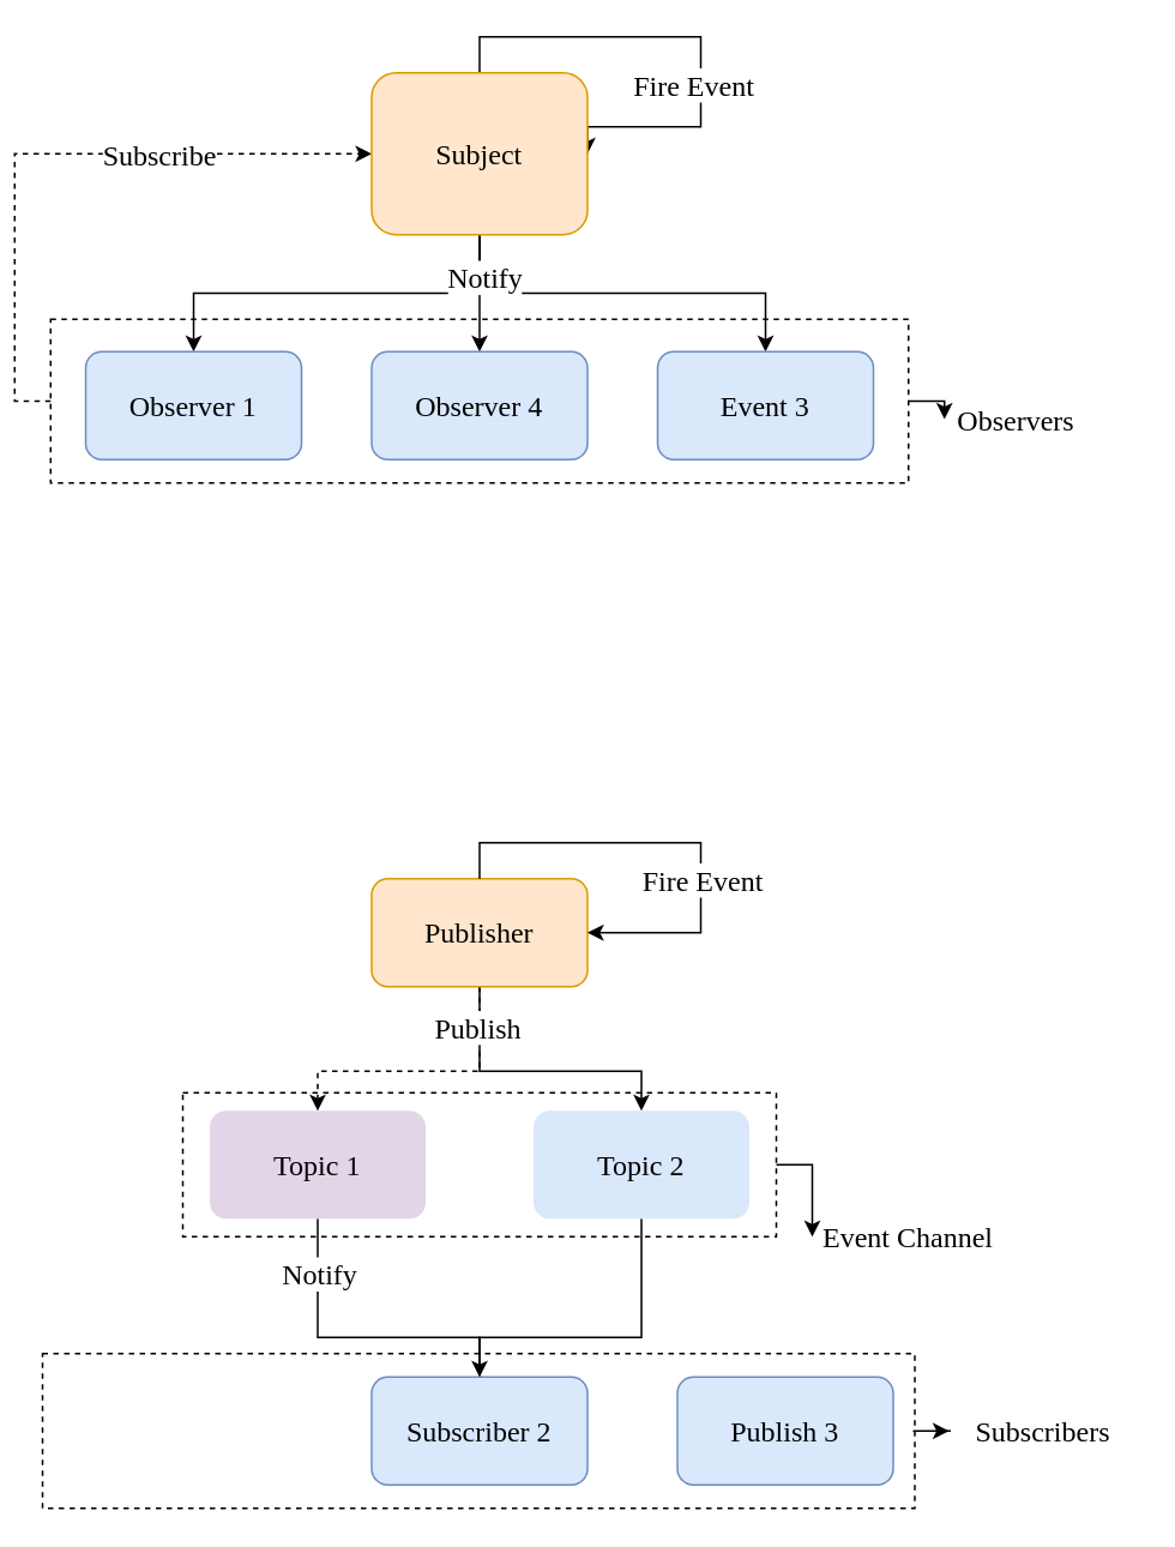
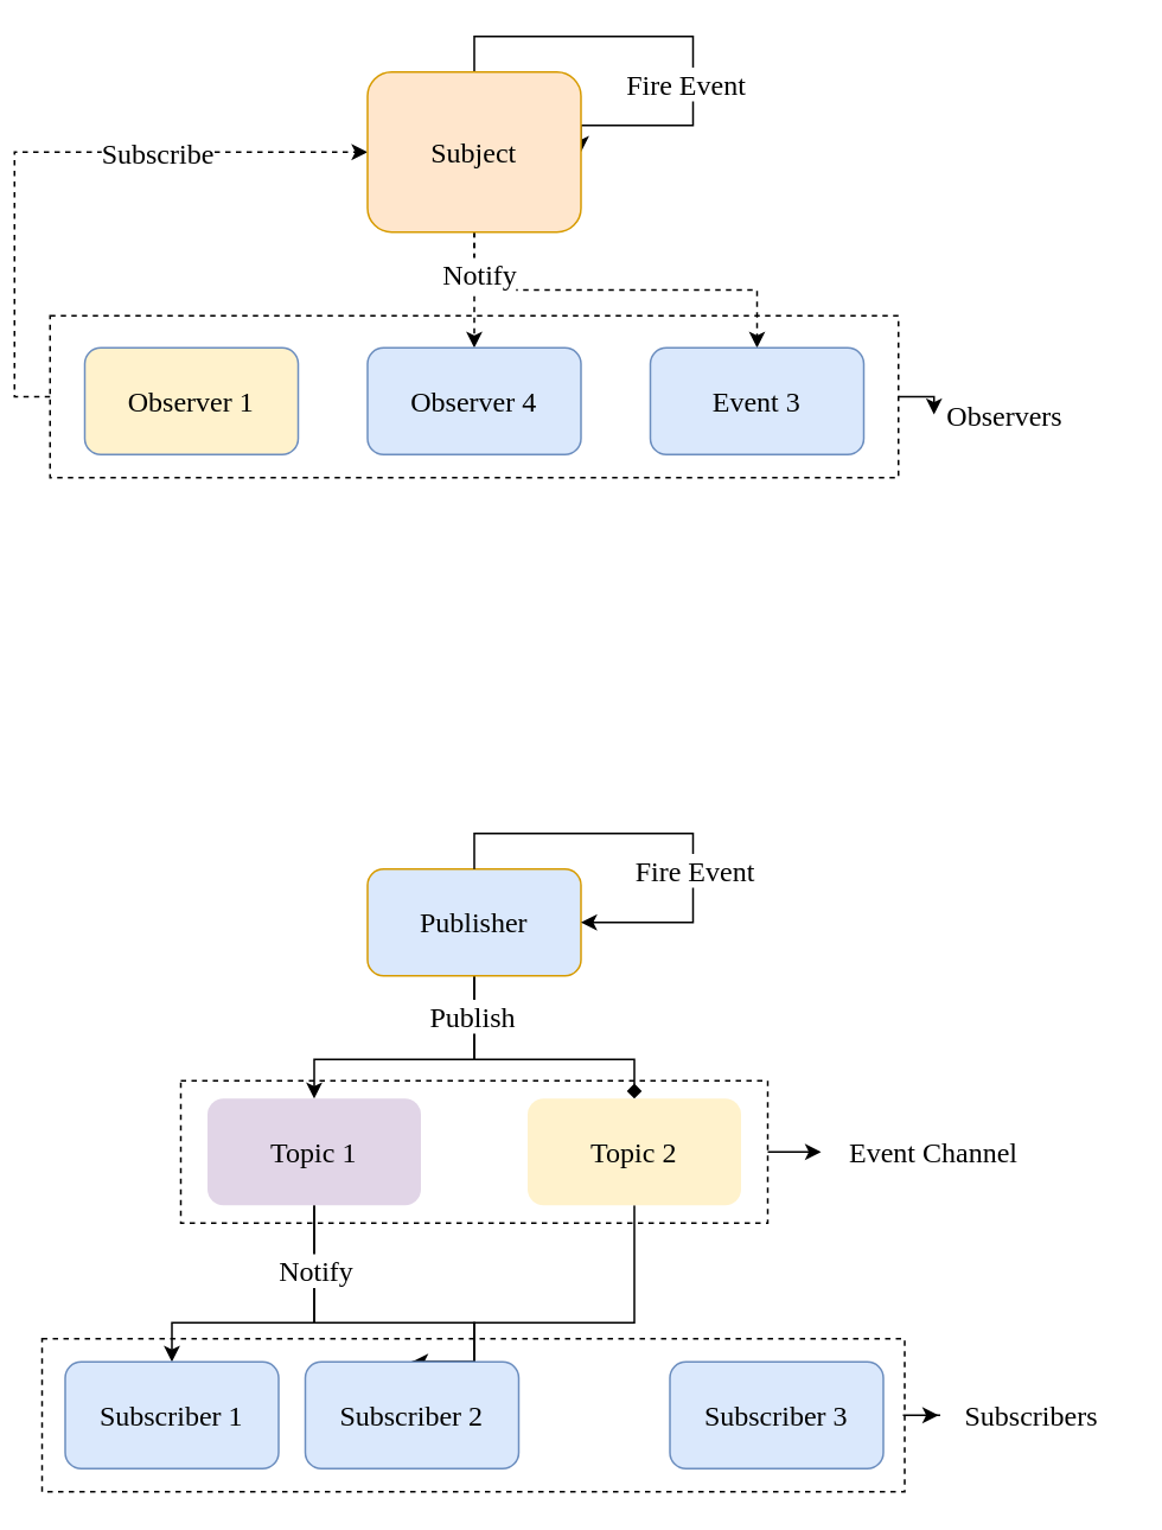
  <mxCell id="0" />
  <mxCell id="1" parent="0" />
  <mxCell id="2" value="" style="edgeStyle=orthogonalEdgeStyle;rounded=0;orthogonalLoop=1;jettySize=auto;html=1;fontFamily=Verdana;fontSize=16;" edge="1" parent="1" source="3" target="36"><mxGeometry relative="1" as="geometry" /></mxCell>
  <mxCell id="3" value="" style="rounded=0;whiteSpace=wrap;html=1;fontFamily=Verdana;fontSize=16;fillColor=none;dashed=1;" vertex="1" parent="1"><mxGeometry x="20" y="752" width="485" height="86" as="geometry" /></mxCell>
  <mxCell id="4" value="" style="edgeStyle=orthogonalEdgeStyle;rounded=0;orthogonalLoop=1;jettySize=auto;html=1;fontFamily=Verdana;fontSize=16;" edge="1" parent="1" source="7" target="19"><mxGeometry relative="1" as="geometry" /></mxCell>
  <mxCell id="5" style="edgeStyle=orthogonalEdgeStyle;rounded=0;orthogonalLoop=1;jettySize=auto;html=1;exitX=0;exitY=0.5;exitDx=0;exitDy=0;entryX=0;entryY=0.5;entryDx=0;entryDy=0;fontFamily=Verdana;fontSize=16;dashed=1;strokeWidth=1;" edge="1" parent="1" source="7" target="14"><mxGeometry relative="1" as="geometry" /></mxCell>
  <mxCell id="6" value="Subscribe" style="edgeLabel;html=1;align=center;verticalAlign=middle;resizable=0;points=[];fontSize=16;fontFamily=Verdana;" vertex="1" connectable="0" parent="5"><mxGeometry x="0.331" relative="1" as="geometry"><mxPoint as="offset" /></mxGeometry></mxCell>
  <mxCell id="7" value="" style="rounded=0;whiteSpace=wrap;html=1;fontFamily=Verdana;fontSize=16;fillColor=none;dashed=1;" vertex="1" parent="1"><mxGeometry x="24.5" y="177" width="477" height="91" as="geometry" /></mxCell>
- <mxCell id="8" value="" style="edgeStyle=orthogonalEdgeStyle;rounded=0;orthogonalLoop=1;jettySize=auto;html=1;fontFamily=Verdana;fontSize=16;" edge="1" parent="1" source="14" target="17"><mxGeometry relative="1" as="geometry" /></mxCell>
- <mxCell id="9" style="edgeStyle=orthogonalEdgeStyle;rounded=0;orthogonalLoop=1;jettySize=auto;html=1;entryX=0.5;entryY=0;entryDx=0;entryDy=0;fontFamily=Verdana;fontSize=16;exitX=0.5;exitY=1;exitDx=0;exitDy=0;" edge="1" parent="1" source="14" target="16"><mxGeometry relative="1" as="geometry" /></mxCell>
- <mxCell id="10" style="edgeStyle=orthogonalEdgeStyle;rounded=0;orthogonalLoop=1;jettySize=auto;html=1;fontFamily=Verdana;fontSize=16;exitX=0.5;exitY=1;exitDx=0;exitDy=0;" edge="1" parent="1" source="14" target="18"><mxGeometry relative="1" as="geometry" /></mxCell>
+ <mxCell id="8" value="" style="edgeStyle=orthogonalEdgeStyle;rounded=0;orthogonalLoop=1;jettySize=auto;html=1;fontFamily=Verdana;fontSize=16;dashed=1;" edge="1" parent="1" source="14" target="17"><mxGeometry relative="1" as="geometry" /></mxCell>
+ <mxCell id="10" style="edgeStyle=orthogonalEdgeStyle;rounded=0;orthogonalLoop=1;jettySize=auto;html=1;fontFamily=Verdana;fontSize=16;exitX=0.5;exitY=1;exitDx=0;exitDy=0;dashed=1;" edge="1" parent="1" source="14" target="18"><mxGeometry relative="1" as="geometry" /></mxCell>
  <mxCell id="11" value="Notify" style="edgeLabel;html=1;align=center;verticalAlign=middle;resizable=0;points=[];fontSize=16;fontFamily=Verdana;" vertex="1" connectable="0" parent="10"><mxGeometry x="-0.795" y="2" relative="1" as="geometry"><mxPoint as="offset" /></mxGeometry></mxCell>
  <mxCell id="12" style="edgeStyle=orthogonalEdgeStyle;rounded=0;orthogonalLoop=1;jettySize=auto;html=1;exitX=0.5;exitY=0;exitDx=0;exitDy=0;fontFamily=Verdana;fontSize=16;entryX=1;entryY=0.5;entryDx=0;entryDy=0;" edge="1" parent="1" source="14" target="14"><mxGeometry relative="1" as="geometry"><mxPoint x="430" y="83" as="targetPoint" /><Array as="points"><mxPoint x="263" y="20" /><mxPoint x="386" y="20" /><mxPoint x="386" y="70" /></Array></mxGeometry></mxCell>
  <mxCell id="13" value="Fire Event" style="edgeLabel;html=1;align=center;verticalAlign=middle;resizable=0;points=[];fontSize=16;fontFamily=Verdana;" vertex="1" connectable="0" parent="12"><mxGeometry x="0.46" relative="1" as="geometry"><mxPoint y="-24" as="offset" /></mxGeometry></mxCell>
  <mxCell id="14" value="&lt;font style=&quot;font-size: 16px;&quot; face=&quot;Verdana&quot;&gt;Subject&lt;/font&gt;" style="rounded=1;whiteSpace=wrap;html=1;fillColor=#ffe6cc;strokeColor=#d79b00;" vertex="1" parent="1"><mxGeometry x="203" y="40" width="120" height="90" as="geometry" /></mxCell>
  <mxCell id="15" value="" style="group" vertex="1" connectable="0" parent="1"><mxGeometry x="44" y="195" width="438" height="60" as="geometry" /></mxCell>
- <mxCell id="16" value="Observer 1" style="rounded=1;whiteSpace=wrap;html=1;fontFamily=Verdana;fontSize=16;fillColor=#dae8fc;strokeColor=#6c8ebf;" vertex="1" parent="15"><mxGeometry width="120" height="60" as="geometry" /></mxCell>
+ <mxCell id="16" value="Observer 1" style="rounded=1;whiteSpace=wrap;html=1;fontFamily=Verdana;fontSize=16;fillColor=#fff2cc;strokeColor=#6c8ebf;" vertex="1" parent="15"><mxGeometry width="120" height="60" as="geometry" /></mxCell>
  <mxCell id="17" value="Observer 4" style="rounded=1;whiteSpace=wrap;html=1;fontFamily=Verdana;fontSize=16;fillColor=#dae8fc;strokeColor=#6c8ebf;" vertex="1" parent="15"><mxGeometry x="159" width="120" height="60" as="geometry" /></mxCell>
  <mxCell id="18" value="Event 3" style="rounded=1;whiteSpace=wrap;html=1;fontFamily=Verdana;fontSize=16;fillColor=#dae8fc;strokeColor=#6c8ebf;" vertex="1" parent="15"><mxGeometry x="318" width="120" height="60" as="geometry" /></mxCell>
  <mxCell id="19" value="Observers" style="text;html=1;align=center;verticalAlign=middle;resizable=0;points=[];autosize=1;strokeColor=none;fillColor=none;fontSize=16;fontFamily=Verdana;" vertex="1" parent="1"><mxGeometry x="515" y="221" width="91" height="23" as="geometry" /></mxCell>
- <mxCell id="20" style="edgeStyle=orthogonalEdgeStyle;rounded=0;orthogonalLoop=1;jettySize=auto;html=1;entryX=0.5;entryY=0;entryDx=0;entryDy=0;fontFamily=Verdana;fontSize=16;dashed=1;" edge="1" parent="1" source="23" target="27"><mxGeometry relative="1" as="geometry"><Array as="points"><mxPoint x="263" y="595" /><mxPoint x="173" y="595" /></Array></mxGeometry></mxCell>
- <mxCell id="21" style="edgeStyle=orthogonalEdgeStyle;rounded=0;orthogonalLoop=1;jettySize=auto;html=1;fontFamily=Verdana;fontSize=16;" edge="1" parent="1" source="23" target="29"><mxGeometry relative="1" as="geometry"><Array as="points"><mxPoint x="263" y="595" /><mxPoint x="353" y="595" /></Array></mxGeometry></mxCell>
+ <mxCell id="20" style="edgeStyle=orthogonalEdgeStyle;rounded=0;orthogonalLoop=1;jettySize=auto;html=1;entryX=0.5;entryY=0;entryDx=0;entryDy=0;fontFamily=Verdana;fontSize=16;" edge="1" parent="1" source="23" target="27"><mxGeometry relative="1" as="geometry"><Array as="points"><mxPoint x="263" y="595" /><mxPoint x="173" y="595" /></Array></mxGeometry></mxCell>
+ <mxCell id="21" style="edgeStyle=orthogonalEdgeStyle;rounded=0;orthogonalLoop=1;jettySize=auto;html=1;fontFamily=Verdana;fontSize=16;endArrow=diamond;" edge="1" parent="1" source="23" target="29"><mxGeometry relative="1" as="geometry"><Array as="points"><mxPoint x="263" y="595" /><mxPoint x="353" y="595" /></Array></mxGeometry></mxCell>
  <mxCell id="22" value="Publish" style="edgeLabel;html=1;align=center;verticalAlign=middle;resizable=0;points=[];fontSize=16;fontFamily=Verdana;" vertex="1" connectable="0" parent="21"><mxGeometry x="-0.734" y="-2" relative="1" as="geometry"><mxPoint y="1" as="offset" /></mxGeometry></mxCell>
- <mxCell id="23" value="Publisher" style="rounded=1;whiteSpace=wrap;html=1;fontFamily=Verdana;fontSize=16;fillColor=#ffe6cc;strokeColor=#d79b00;" vertex="1" parent="1"><mxGeometry x="203" y="488" width="120" height="60" as="geometry" /></mxCell>
+ <mxCell id="23" value="Publisher" style="rounded=1;whiteSpace=wrap;html=1;fontFamily=Verdana;fontSize=16;fillColor=#dae8fc;strokeColor=#d79b00;" vertex="1" parent="1"><mxGeometry x="203" y="488" width="120" height="60" as="geometry" /></mxCell>
+ <mxCell id="24" style="edgeStyle=orthogonalEdgeStyle;rounded=0;orthogonalLoop=1;jettySize=auto;html=1;fontFamily=Verdana;fontSize=16;" edge="1" parent="1" source="27" target="30"><mxGeometry relative="1" as="geometry"><Array as="points"><mxPoint x="173" y="743" /><mxPoint x="93" y="743" /></Array></mxGeometry></mxCell>
  <mxCell id="25" style="edgeStyle=orthogonalEdgeStyle;rounded=0;orthogonalLoop=1;jettySize=auto;html=1;entryX=0.5;entryY=0;entryDx=0;entryDy=0;fontFamily=Verdana;fontSize=16;" edge="1" parent="1" source="27" target="31"><mxGeometry relative="1" as="geometry"><Array as="points"><mxPoint x="173" y="743" /><mxPoint x="263" y="743" /></Array></mxGeometry></mxCell>
  <mxCell id="26" value="Notify" style="edgeLabel;html=1;align=center;verticalAlign=middle;resizable=0;points=[];fontSize=16;fontFamily=Verdana;" vertex="1" connectable="0" parent="25"><mxGeometry x="-0.661" relative="1" as="geometry"><mxPoint as="offset" /></mxGeometry></mxCell>
  <mxCell id="27" value="Topic 1" style="rounded=1;whiteSpace=wrap;html=1;fontFamily=Verdana;fontSize=16;fillColor=#e1d5e7;strokeColor=none;verticalAlign=middle;horizontal=1;" vertex="1" parent="1"><mxGeometry x="113" y="617" width="120" height="60" as="geometry" /></mxCell>
  <mxCell id="28" style="edgeStyle=orthogonalEdgeStyle;rounded=0;orthogonalLoop=1;jettySize=auto;html=1;entryX=0.5;entryY=0;entryDx=0;entryDy=0;fontFamily=Verdana;fontSize=16;endArrow=none;" edge="1" parent="1" source="29" target="31"><mxGeometry relative="1" as="geometry"><Array as="points"><mxPoint x="353" y="743" /><mxPoint x="263" y="743" /></Array></mxGeometry></mxCell>
- <mxCell id="29" value="&lt;span style=&quot;&quot;&gt;Topic 2&lt;/span&gt;" style="rounded=1;whiteSpace=wrap;html=1;fontFamily=Verdana;fontSize=16;fillColor=#dae8fc;strokeColor=none;verticalAlign=middle;horizontal=1;" vertex="1" parent="1"><mxGeometry x="293" y="617" width="120" height="60" as="geometry" /></mxCell>
- <mxCell id="31" value="Subscriber 2" style="rounded=1;whiteSpace=wrap;html=1;fontFamily=Verdana;fontSize=16;fillColor=#dae8fc;strokeColor=#6c8ebf;" vertex="1" parent="1"><mxGeometry x="203" y="765" width="120" height="60" as="geometry" /></mxCell>
- <mxCell id="32" value="Publish 3" style="rounded=1;whiteSpace=wrap;html=1;fontFamily=Verdana;fontSize=16;fillColor=#dae8fc;strokeColor=#6c8ebf;" vertex="1" parent="1"><mxGeometry x="373" y="765" width="120" height="60" as="geometry" /></mxCell>
+ <mxCell id="29" value="&lt;span style=&quot;&quot;&gt;Topic 2&lt;/span&gt;" style="rounded=1;whiteSpace=wrap;html=1;fontFamily=Verdana;fontSize=16;fillColor=#fff2cc;strokeColor=none;verticalAlign=middle;horizontal=1;" vertex="1" parent="1"><mxGeometry x="293" y="617" width="120" height="60" as="geometry" /></mxCell>
+ <mxCell id="30" value="Subscriber 1" style="rounded=1;whiteSpace=wrap;html=1;fontFamily=Verdana;fontSize=16;fillColor=#dae8fc;strokeColor=#6c8ebf;" vertex="1" parent="1"><mxGeometry x="33" y="765" width="120" height="60" as="geometry" /></mxCell>
+ <mxCell id="31" value="Subscriber 2" style="rounded=1;whiteSpace=wrap;html=1;fontFamily=Verdana;fontSize=16;fillColor=#dae8fc;strokeColor=#6c8ebf;" vertex="1" parent="1"><mxGeometry x="168" y="765" width="120" height="60" as="geometry" /></mxCell>
+ <mxCell id="32" value="Subscriber 3" style="rounded=1;whiteSpace=wrap;html=1;fontFamily=Verdana;fontSize=16;fillColor=#dae8fc;strokeColor=#6c8ebf;" vertex="1" parent="1"><mxGeometry x="373" y="765" width="120" height="60" as="geometry" /></mxCell>
  <mxCell id="33" value="" style="edgeStyle=orthogonalEdgeStyle;rounded=0;orthogonalLoop=1;jettySize=auto;html=1;fontFamily=Verdana;fontSize=16;" edge="1" parent="1" source="34" target="35"><mxGeometry relative="1" as="geometry" /></mxCell>
  <mxCell id="34" value="" style="rounded=0;whiteSpace=wrap;html=1;fontFamily=Verdana;fontSize=16;fillColor=none;dashed=1;" vertex="1" parent="1"><mxGeometry x="98" y="607" width="330" height="80" as="geometry" /></mxCell>
- <mxCell id="35" value="Event Channel" style="text;html=1;align=center;verticalAlign=middle;resizable=0;points=[];autosize=1;strokeColor=none;fillColor=none;fontSize=16;fontFamily=Verdana;" vertex="1" parent="1"><mxGeometry x="438" y="675.5" width="126" height="23" as="geometry" /></mxCell>
+ <mxCell id="35" value="Event Channel" style="text;html=1;align=center;verticalAlign=middle;resizable=0;points=[];autosize=1;strokeColor=none;fillColor=none;fontSize=16;fontFamily=Verdana;" vertex="1" parent="1"><mxGeometry x="458" y="635.5" width="126" height="23" as="geometry" /></mxCell>
  <mxCell id="36" value="&lt;span style=&quot;&quot;&gt;Subscribers&lt;/span&gt;" style="text;html=1;align=center;verticalAlign=middle;resizable=0;points=[];autosize=1;strokeColor=none;fillColor=none;fontSize=16;fontFamily=Verdana;" vertex="1" parent="1"><mxGeometry x="524" y="783.5" width="104" height="23" as="geometry" /></mxCell>
  <mxCell id="37" style="edgeStyle=orthogonalEdgeStyle;rounded=0;orthogonalLoop=1;jettySize=auto;html=1;exitX=0.5;exitY=0;exitDx=0;exitDy=0;fontFamily=Verdana;fontSize=16;entryX=1;entryY=0.5;entryDx=0;entryDy=0;" edge="1" parent="1"><mxGeometry relative="1" as="geometry"><mxPoint x="323" y="518" as="targetPoint" /><mxPoint x="263" y="488" as="sourcePoint" /><Array as="points"><mxPoint x="263" y="468" /><mxPoint x="386" y="468" /><mxPoint x="386" y="518" /></Array></mxGeometry></mxCell>
  <mxCell id="38" value="Fire Event" style="edgeLabel;html=1;align=center;verticalAlign=middle;resizable=0;points=[];fontSize=16;fontFamily=Verdana;" vertex="1" connectable="0" parent="37"><mxGeometry x="0.46" relative="1" as="geometry"><mxPoint y="-24" as="offset" /></mxGeometry></mxCell>
